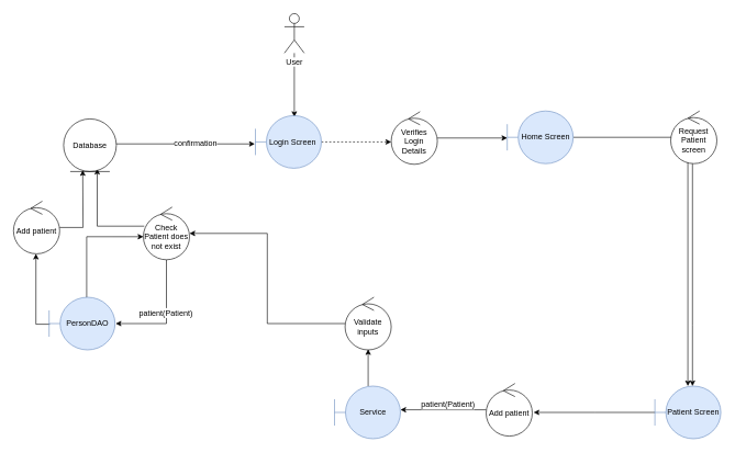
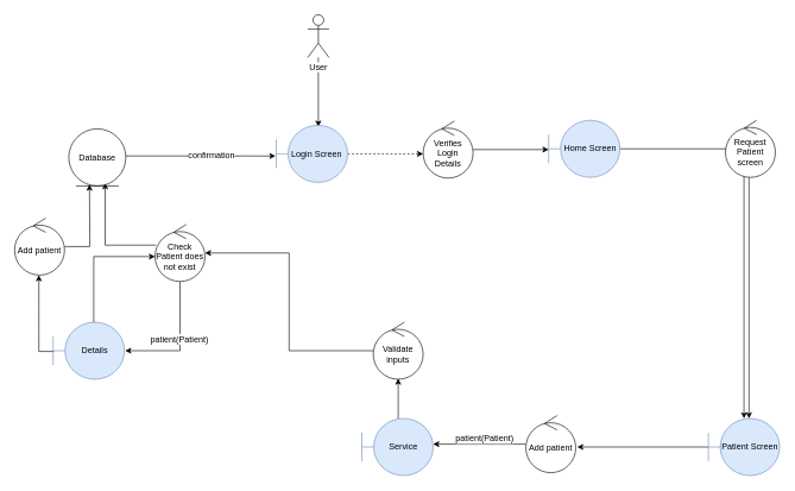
  <mxCell id="0" />
  <mxCell id="1" parent="0" />
  <mxCell id="2" value="" style="edgeStyle=orthogonalEdgeStyle;rounded=0;orthogonalLoop=1;jettySize=auto;html=1;entryX=0.59;entryY=0.025;entryDx=0;entryDy=0;entryPerimeter=0;" edge="1" parent="1" source="3" target="5"><mxGeometry relative="1" as="geometry"><mxPoint x="437" y="160" as="targetPoint" /></mxGeometry></mxCell>
  <mxCell id="3" value="User" style="shape=umlActor;verticalLabelPosition=bottom;labelBackgroundColor=#ffffff;verticalAlign=top;html=1;outlineConnect=0;" vertex="1" parent="1"><mxGeometry x="431" y="20" width="30" height="60" as="geometry" /></mxCell>
  <mxCell id="4" value="" style="edgeStyle=orthogonalEdgeStyle;rounded=0;orthogonalLoop=1;jettySize=auto;html=1;entryX=0;entryY=0.575;entryDx=0;entryDy=0;entryPerimeter=0;dashed=1;" edge="1" parent="1" source="5" target="11"><mxGeometry relative="1" as="geometry"><mxPoint x="567" y="215" as="targetPoint" /></mxGeometry></mxCell>
  <mxCell id="5" value="Login Screen&amp;nbsp;" style="shape=umlBoundary;whiteSpace=wrap;html=1;fillColor=#dae8fc;strokeColor=#6c8ebf;" vertex="1" parent="1"><mxGeometry x="387" y="175" width="100" height="80" as="geometry" /></mxCell>
  <mxCell id="6" value="" style="edgeStyle=orthogonalEdgeStyle;rounded=0;orthogonalLoop=1;jettySize=auto;html=1;" edge="1" parent="1" source="7" target="9"><mxGeometry relative="1" as="geometry"><mxPoint x="949" y="208" as="targetPoint" /></mxGeometry></mxCell>
  <mxCell id="7" value="Home Screen" style="shape=umlBoundary;whiteSpace=wrap;html=1;fillColor=#dae8fc;strokeColor=#6c8ebf;" vertex="1" parent="1"><mxGeometry x="769" y="168" width="100" height="80" as="geometry" /></mxCell>
  <mxCell id="8" value="" style="edgeStyle=orthogonalEdgeStyle;rounded=0;orthogonalLoop=1;jettySize=auto;html=1;" edge="1" parent="1" source="9"><mxGeometry relative="1" as="geometry"><mxPoint x="809" y="626" as="targetPoint" /></mxGeometry></mxCell>
  <mxCell id="9" value="Patient Screen" style="shape=umlBoundary;whiteSpace=wrap;html=1;fillColor=#dae8fc;strokeColor=#6c8ebf;" vertex="1" parent="1"><mxGeometry x="993" y="586" width="100" height="80" as="geometry" /></mxCell>
  <mxCell id="10" value="" style="edgeStyle=orthogonalEdgeStyle;rounded=0;orthogonalLoop=1;jettySize=auto;html=1;entryX=0;entryY=0.513;entryDx=0;entryDy=0;entryPerimeter=0;" edge="1" parent="1" source="11" target="7"><mxGeometry relative="1" as="geometry"><mxPoint x="743" y="209" as="targetPoint" /></mxGeometry></mxCell>
  <mxCell id="11" value="Verifies Login Details" style="ellipse;shape=umlControl;whiteSpace=wrap;html=1;" vertex="1" parent="1"><mxGeometry x="593" y="169" width="70" height="80" as="geometry" /></mxCell>
  <mxCell id="12" value="" style="edgeStyle=orthogonalEdgeStyle;rounded=0;orthogonalLoop=1;jettySize=auto;html=1;entryX=0.5;entryY=0.988;entryDx=0;entryDy=0;entryPerimeter=0;" edge="1" parent="1" source="13" target="27"><mxGeometry relative="1" as="geometry"><mxPoint x="557" y="486" as="targetPoint" /><Array as="points"><mxPoint x="557" y="530" /></Array></mxGeometry></mxCell>
  <mxCell id="13" value="Service" style="shape=umlBoundary;whiteSpace=wrap;html=1;fillColor=#dae8fc;strokeColor=#6c8ebf;" vertex="1" parent="1"><mxGeometry x="507" y="586" width="100" height="80" as="geometry" /></mxCell>
  <mxCell id="14" value="" style="edgeStyle=orthogonalEdgeStyle;rounded=0;orthogonalLoop=1;jettySize=auto;html=1;entryX=0.486;entryY=1;entryDx=0;entryDy=0;entryPerimeter=0;exitX=0.01;exitY=0.513;exitDx=0;exitDy=0;exitPerimeter=0;" edge="1" parent="1" source="16" target="25"><mxGeometry relative="1" as="geometry"><mxPoint x="124" y="371" as="targetPoint" /></mxGeometry></mxCell>
  <mxCell id="15" value="" style="edgeStyle=orthogonalEdgeStyle;rounded=0;orthogonalLoop=1;jettySize=auto;html=1;entryX=0;entryY=0.563;entryDx=0;entryDy=0;entryPerimeter=0;exitX=0.57;exitY=0.013;exitDx=0;exitDy=0;exitPerimeter=0;" edge="1" parent="1" source="16" target="31"><mxGeometry relative="1" as="geometry"><mxPoint x="124" y="371" as="targetPoint" /></mxGeometry></mxCell>
- <mxCell id="16" value="PersonDAO" style="shape=umlBoundary;whiteSpace=wrap;html=1;fillColor=#dae8fc;strokeColor=#6c8ebf;" vertex="1" parent="1"><mxGeometry x="74" y="451" width="100" height="80" as="geometry" /></mxCell>
+ <mxCell id="16" value="Details" style="shape=umlBoundary;whiteSpace=wrap;html=1;fillColor=#dae8fc;strokeColor=#6c8ebf;" vertex="1" parent="1"><mxGeometry x="74" y="451" width="100" height="80" as="geometry" /></mxCell>
  <mxCell id="17" value="" style="edgeStyle=orthogonalEdgeStyle;rounded=0;orthogonalLoop=1;jettySize=auto;html=1;entryX=0.59;entryY=0;entryDx=0;entryDy=0;entryPerimeter=0;" edge="1" parent="1"><mxGeometry relative="1" as="geometry"><mxPoint x="1050" y="248" as="sourcePoint" /><mxPoint x="1050" y="586" as="targetPoint" /><Array as="points"><mxPoint x="1050" y="494" /><mxPoint x="1050" y="494" /></Array></mxGeometry></mxCell>
  <mxCell id="18" value="Request Patient screen" style="ellipse;shape=umlControl;whiteSpace=wrap;html=1;" vertex="1" parent="1"><mxGeometry x="1017" y="168" width="70" height="80" as="geometry" /></mxCell>
  <mxCell id="19" value="" style="edgeStyle=orthogonalEdgeStyle;rounded=0;orthogonalLoop=1;jettySize=auto;html=1;" edge="1" parent="1" source="21"><mxGeometry relative="1" as="geometry"><mxPoint x="607" y="622" as="targetPoint" /></mxGeometry></mxCell>
  <mxCell id="20" value="patient(Patient)" style="text;html=1;align=center;verticalAlign=middle;resizable=0;points=[];labelBackgroundColor=#ffffff;" vertex="1" connectable="0" parent="19"><mxGeometry x="-0.184" relative="1" as="geometry"><mxPoint x="-6" y="-9" as="offset" /></mxGeometry></mxCell>
  <mxCell id="21" value="Add patient" style="ellipse;shape=umlControl;whiteSpace=wrap;html=1;" vertex="1" parent="1"><mxGeometry x="737" y="582" width="70" height="80" as="geometry" /></mxCell>
  <mxCell id="22" value="" style="edgeStyle=orthogonalEdgeStyle;rounded=0;orthogonalLoop=1;jettySize=auto;html=1;entryX=-0.01;entryY=0.538;entryDx=0;entryDy=0;entryPerimeter=0;" edge="1" parent="1" target="5"><mxGeometry relative="1" as="geometry"><mxPoint x="176" y="218" as="sourcePoint" /><mxPoint x="268" y="214" as="targetPoint" /><Array as="points"><mxPoint x="268" y="218" /></Array></mxGeometry></mxCell>
  <mxCell id="23" value="confirmation" style="text;html=1;align=center;verticalAlign=middle;resizable=0;points=[];labelBackgroundColor=#ffffff;" vertex="1" connectable="0" parent="22"><mxGeometry x="-0.216" y="-23" relative="1" as="geometry"><mxPoint x="37.01" y="-24" as="offset" /></mxGeometry></mxCell>
  <mxCell id="24" value="" style="edgeStyle=orthogonalEdgeStyle;rounded=0;orthogonalLoop=1;jettySize=auto;html=1;entryX=0.49;entryY=1;entryDx=0;entryDy=0;entryPerimeter=0;" edge="1" parent="1" source="25"><mxGeometry relative="1" as="geometry"><mxPoint x="125" y="258" as="targetPoint" /></mxGeometry></mxCell>
  <mxCell id="25" value="Add patient" style="ellipse;shape=umlControl;whiteSpace=wrap;html=1;" vertex="1" parent="1"><mxGeometry x="20" y="305" width="70" height="80" as="geometry" /></mxCell>
  <mxCell id="26" value="" style="edgeStyle=orthogonalEdgeStyle;rounded=0;orthogonalLoop=1;jettySize=auto;html=1;entryX=1;entryY=0.5;entryDx=0;entryDy=0;entryPerimeter=0;" edge="1" parent="1" source="27" target="31"><mxGeometry relative="1" as="geometry"><mxPoint x="591" y="448" as="targetPoint" /></mxGeometry></mxCell>
  <mxCell id="27" value="Validate inputs" style="ellipse;shape=umlControl;whiteSpace=wrap;html=1;" vertex="1" parent="1"><mxGeometry x="523" y="451" width="70" height="80" as="geometry" /></mxCell>
  <mxCell id="28" value="" style="edgeStyle=orthogonalEdgeStyle;rounded=0;orthogonalLoop=1;jettySize=auto;html=1;entryX=1.01;entryY=0.5;entryDx=0;entryDy=0;entryPerimeter=0;exitX=0.5;exitY=1;exitDx=0;exitDy=0;exitPerimeter=0;" edge="1" parent="1" source="31" target="16"><mxGeometry relative="1" as="geometry"><mxPoint x="533" y="347" as="targetPoint" /></mxGeometry></mxCell>
  <mxCell id="29" value="patient(Patient)" style="text;html=1;align=center;verticalAlign=middle;resizable=0;points=[];labelBackgroundColor=#ffffff;" vertex="1" connectable="0" parent="28"><mxGeometry x="0.488" y="3" relative="1" as="geometry"><mxPoint x="30" y="-20" as="offset" /></mxGeometry></mxCell>
  <mxCell id="30" value="" style="edgeStyle=orthogonalEdgeStyle;rounded=0;orthogonalLoop=1;jettySize=auto;html=1;entryX=0.71;entryY=0.975;entryDx=0;entryDy=0;entryPerimeter=0;" edge="1" parent="1" source="31"><mxGeometry relative="1" as="geometry"><mxPoint x="147" y="256" as="targetPoint" /><Array as="points"><mxPoint x="147" y="343" /></Array></mxGeometry></mxCell>
  <mxCell id="31" value="Check Patient does not exist" style="ellipse;shape=umlControl;whiteSpace=wrap;html=1;" vertex="1" parent="1"><mxGeometry x="217" y="314" width="70" height="80" as="geometry" /></mxCell>
  <mxCell id="32" value="Database" style="ellipse;shape=umlEntity;whiteSpace=wrap;html=1;" vertex="1" parent="1"><mxGeometry x="96" y="180" width="80" height="80" as="geometry" /></mxCell>
